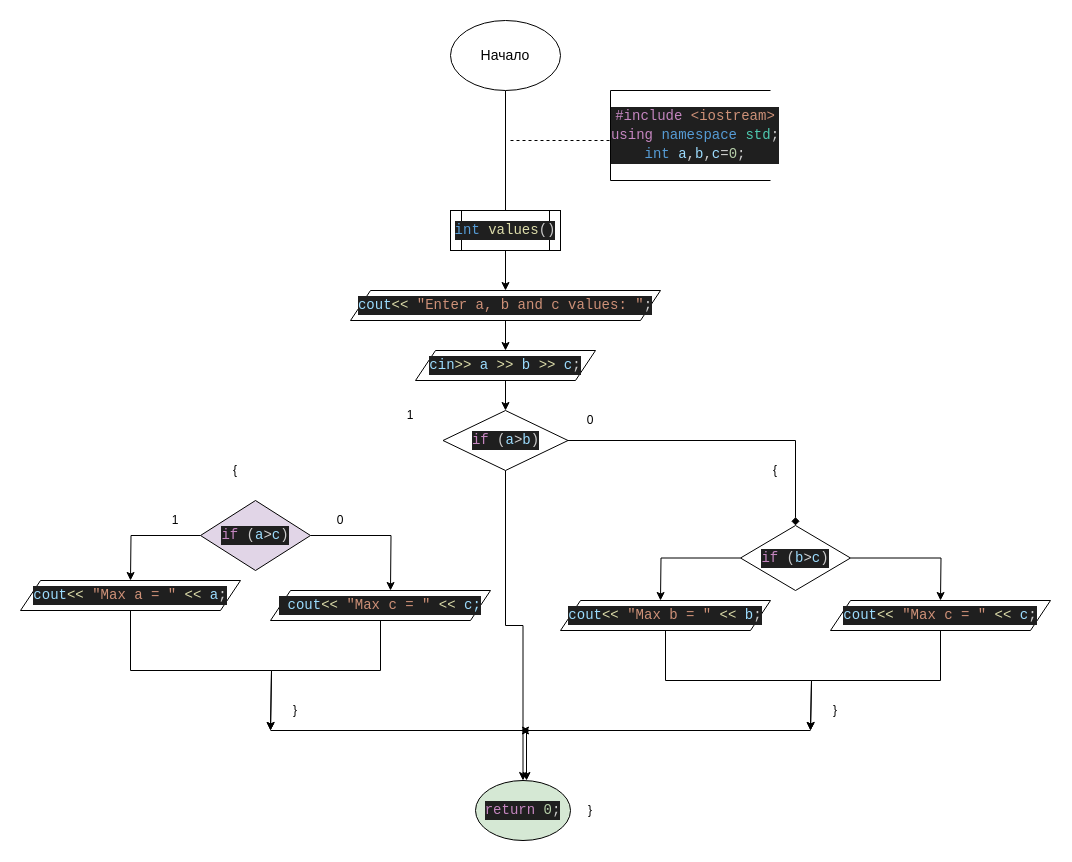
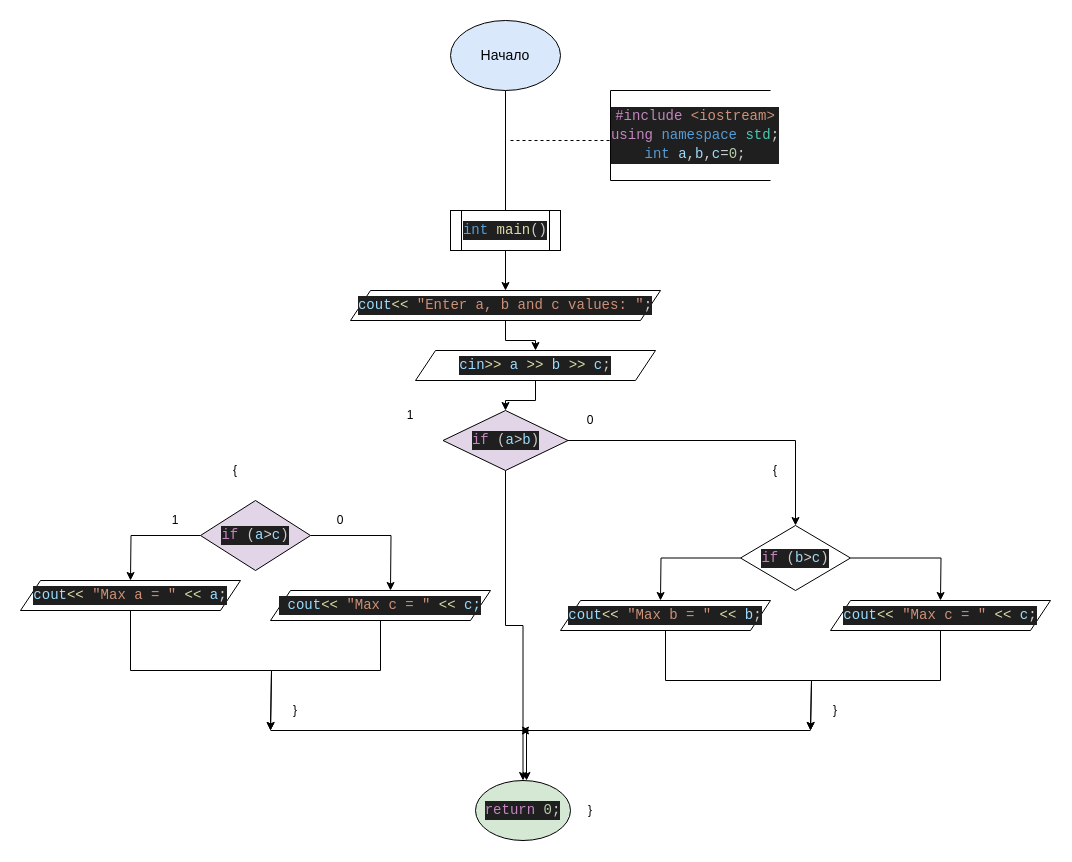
  <mxCell id="0" />
  <mxCell id="1" parent="0" />
  <mxCell id="2" value="" style="endArrow=none;html=1;rounded=0;entryX=0.5;entryY=1;entryDx=0;entryDy=0;" parent="1" edge="1"><mxGeometry width="50" height="50" relative="1" as="geometry"><mxPoint x="505" y="210" as="sourcePoint" /><mxPoint x="505" y="90" as="targetPoint" /></mxGeometry></mxCell>
  <mxCell id="3" value="" style="endArrow=none;dashed=1;html=1;rounded=0;" parent="1" edge="1"><mxGeometry width="50" height="50" relative="1" as="geometry"><mxPoint x="510" y="140" as="sourcePoint" /><mxPoint x="610" y="140" as="targetPoint" /></mxGeometry></mxCell>
  <mxCell id="4" value="" style="endArrow=none;html=1;rounded=0;" parent="1" edge="1"><mxGeometry width="50" height="50" relative="1" as="geometry"><mxPoint x="770" y="180" as="sourcePoint" /><mxPoint x="610" y="180" as="targetPoint" /></mxGeometry></mxCell>
  <mxCell id="5" value="" style="endArrow=none;html=1;rounded=0;" parent="1" edge="1"><mxGeometry width="50" height="50" relative="1" as="geometry"><mxPoint x="770" y="90" as="sourcePoint" /><mxPoint x="610" y="90" as="targetPoint" /></mxGeometry></mxCell>
  <mxCell id="6" value="" style="endArrow=none;html=1;rounded=0;" parent="1" edge="1"><mxGeometry width="50" height="50" relative="1" as="geometry"><mxPoint x="610" y="180" as="sourcePoint" /><mxPoint x="610" y="90" as="targetPoint" /></mxGeometry></mxCell>
  <mxCell id="7" value="&lt;div style=&quot;color: rgb(204, 204, 204); background-color: rgb(31, 31, 31); font-family: Consolas, &amp;quot;Courier New&amp;quot;, monospace; font-size: 14px; line-height: 19px; white-space: pre;&quot;&gt;&lt;div style=&quot;line-height: 19px;&quot;&gt;&lt;div style=&quot;line-height: 19px;&quot;&gt;&lt;div&gt;&lt;span style=&quot;color: #c586c0;&quot;&gt;#include&lt;/span&gt;&lt;span style=&quot;color: #569cd6;&quot;&gt; &lt;/span&gt;&lt;span style=&quot;color: #ce9178;&quot;&gt;&amp;lt;iostream&amp;gt;&lt;/span&gt;&lt;/div&gt;&lt;div&gt;&lt;span style=&quot;color: #c586c0;&quot;&gt;using&lt;/span&gt; &lt;span style=&quot;color: #569cd6;&quot;&gt;namespace&lt;/span&gt; &lt;span style=&quot;color: #4ec9b0;&quot;&gt;std&lt;/span&gt;;&lt;/div&gt;&lt;div&gt;&lt;div style=&quot;line-height: 19px;&quot;&gt;&lt;span style=&quot;color: #569cd6;&quot;&gt;int&lt;/span&gt; &lt;span style=&quot;color: #9cdcfe;&quot;&gt;a&lt;/span&gt;,&lt;span style=&quot;color: #9cdcfe;&quot;&gt;b&lt;/span&gt;,&lt;span style=&quot;color: #9cdcfe;&quot;&gt;c&lt;/span&gt;&lt;span style=&quot;color: #d4d4d4;&quot;&gt;=&lt;/span&gt;&lt;span style=&quot;color: #b5cea8;&quot;&gt;0&lt;/span&gt;;&lt;/div&gt;&lt;/div&gt;&lt;/div&gt;&lt;/div&gt;&lt;/div&gt;" style="text;html=1;align=center;verticalAlign=middle;whiteSpace=wrap;rounded=0;" parent="1" vertex="1"><mxGeometry x="610" y="100" width="170" height="70" as="geometry" /></mxCell>
  <mxCell id="8" style="edgeStyle=orthogonalEdgeStyle;rounded=0;orthogonalLoop=1;jettySize=auto;html=1;entryX=0.5;entryY=0;entryDx=0;entryDy=0;" edge="1" parent="1" source="9" target="12"><mxGeometry relative="1" as="geometry" /></mxCell>
- <mxCell id="9" value="&lt;div style=&quot;color: rgb(204, 204, 204); background-color: rgb(31, 31, 31); font-family: Consolas, &amp;quot;Courier New&amp;quot;, monospace; font-size: 14px; line-height: 19px; white-space: pre;&quot;&gt;&lt;span style=&quot;color: #569cd6;&quot;&gt;int&lt;/span&gt; &lt;span style=&quot;color: #dcdcaa;&quot;&gt;values&lt;/span&gt;()&lt;/div&gt;" style="shape=process;whiteSpace=wrap;html=1;backgroundOutline=1;" parent="1" vertex="1"><mxGeometry x="450" y="210" width="110" height="40" as="geometry" /></mxCell>
- <mxCell id="10" value="&lt;font style=&quot;font-size: 14px;&quot;&gt;Начало&lt;/font&gt;" style="ellipse;whiteSpace=wrap;html=1;" parent="1" vertex="1"><mxGeometry x="450" y="20" width="110" height="70" as="geometry" /></mxCell>
+ <mxCell id="9" value="&lt;div style=&quot;color: rgb(204, 204, 204); background-color: rgb(31, 31, 31); font-family: Consolas, &amp;quot;Courier New&amp;quot;, monospace; font-size: 14px; line-height: 19px; white-space: pre;&quot;&gt;&lt;span style=&quot;color: #569cd6;&quot;&gt;int&lt;/span&gt; &lt;span style=&quot;color: #dcdcaa;&quot;&gt;main&lt;/span&gt;()&lt;/div&gt;" style="shape=process;whiteSpace=wrap;html=1;backgroundOutline=1;" parent="1" vertex="1"><mxGeometry x="450" y="210" width="110" height="40" as="geometry" /></mxCell>
+ <mxCell id="10" value="&lt;font style=&quot;font-size: 14px;&quot;&gt;Начало&lt;/font&gt;" style="ellipse;whiteSpace=wrap;html=1;fillColor=#dae8fc;" parent="1" vertex="1"><mxGeometry x="450" y="20" width="110" height="70" as="geometry" /></mxCell>
  <mxCell id="11" style="edgeStyle=orthogonalEdgeStyle;rounded=0;orthogonalLoop=1;jettySize=auto;html=1;entryX=0.5;entryY=0;entryDx=0;entryDy=0;" edge="1" parent="1" source="12" target="14"><mxGeometry relative="1" as="geometry" /></mxCell>
  <mxCell id="12" value="&lt;div style=&quot;color: rgb(204, 204, 204); background-color: rgb(31, 31, 31); font-family: Consolas, &amp;quot;Courier New&amp;quot;, monospace; font-size: 14px; line-height: 19px; white-space: pre;&quot;&gt;&lt;span style=&quot;color: #9cdcfe;&quot;&gt;cout&lt;/span&gt;&lt;span style=&quot;color: #dcdcaa;&quot;&gt;&amp;lt;&amp;lt;&lt;/span&gt; &lt;span style=&quot;color: #ce9178;&quot;&gt;&quot;Enter a, b and c values: &quot;&lt;/span&gt;;&lt;/div&gt;" style="shape=parallelogram;perimeter=parallelogramPerimeter;whiteSpace=wrap;html=1;fixedSize=1;" vertex="1" parent="1"><mxGeometry x="350" y="290" width="310" height="30" as="geometry" /></mxCell>
  <mxCell id="13" style="edgeStyle=orthogonalEdgeStyle;rounded=0;orthogonalLoop=1;jettySize=auto;html=1;" edge="1" parent="1" source="14" target="17"><mxGeometry relative="1" as="geometry" /></mxCell>
- <mxCell id="14" value="&lt;div style=&quot;color: rgb(204, 204, 204); background-color: rgb(31, 31, 31); font-family: Consolas, &amp;quot;Courier New&amp;quot;, monospace; font-size: 14px; line-height: 19px; white-space: pre;&quot;&gt;&lt;span style=&quot;color: #9cdcfe;&quot;&gt;cin&lt;/span&gt;&lt;span style=&quot;color: #dcdcaa;&quot;&gt;&amp;gt;&amp;gt;&lt;/span&gt; &lt;span style=&quot;color: #9cdcfe;&quot;&gt;a&lt;/span&gt; &lt;span style=&quot;color: #dcdcaa;&quot;&gt;&amp;gt;&amp;gt;&lt;/span&gt; &lt;span style=&quot;color: #9cdcfe;&quot;&gt;b&lt;/span&gt; &lt;span style=&quot;color: #dcdcaa;&quot;&gt;&amp;gt;&amp;gt;&lt;/span&gt; &lt;span style=&quot;color: #9cdcfe;&quot;&gt;c&lt;/span&gt;;&lt;/div&gt;" style="shape=parallelogram;perimeter=parallelogramPerimeter;whiteSpace=wrap;html=1;fixedSize=1;" vertex="1" parent="1"><mxGeometry x="415" y="350" width="180" height="30" as="geometry" /></mxCell>
+ <mxCell id="14" value="&lt;div style=&quot;color: rgb(204, 204, 204); background-color: rgb(31, 31, 31); font-family: Consolas, &amp;quot;Courier New&amp;quot;, monospace; font-size: 14px; line-height: 19px; white-space: pre;&quot;&gt;&lt;span style=&quot;color: #9cdcfe;&quot;&gt;cin&lt;/span&gt;&lt;span style=&quot;color: #dcdcaa;&quot;&gt;&amp;gt;&amp;gt;&lt;/span&gt; &lt;span style=&quot;color: #9cdcfe;&quot;&gt;a&lt;/span&gt; &lt;span style=&quot;color: #dcdcaa;&quot;&gt;&amp;gt;&amp;gt;&lt;/span&gt; &lt;span style=&quot;color: #9cdcfe;&quot;&gt;b&lt;/span&gt; &lt;span style=&quot;color: #dcdcaa;&quot;&gt;&amp;gt;&amp;gt;&lt;/span&gt; &lt;span style=&quot;color: #9cdcfe;&quot;&gt;c&lt;/span&gt;;&lt;/div&gt;" style="shape=parallelogram;perimeter=parallelogramPerimeter;whiteSpace=wrap;html=1;fixedSize=1;" vertex="1" parent="1"><mxGeometry x="415" y="350" width="240" height="30" as="geometry" /></mxCell>
  <mxCell id="15" style="edgeStyle=orthogonalEdgeStyle;rounded=0;orthogonalLoop=1;jettySize=auto;html=1;" edge="1" parent="1" source="17" target="41"><mxGeometry relative="1" as="geometry" /></mxCell>
- <mxCell id="16" style="edgeStyle=orthogonalEdgeStyle;rounded=0;orthogonalLoop=1;jettySize=auto;html=1;entryX=0.5;entryY=0;entryDx=0;entryDy=0;endArrow=diamond;" edge="1" parent="1" source="17" target="20"><mxGeometry relative="1" as="geometry" /></mxCell>
- <mxCell id="17" value="&lt;div style=&quot;color: rgb(204, 204, 204); background-color: rgb(31, 31, 31); font-family: Consolas, &amp;quot;Courier New&amp;quot;, monospace; font-size: 14px; line-height: 19px; white-space: pre;&quot;&gt;&lt;span style=&quot;color: #c586c0;&quot;&gt;if&lt;/span&gt; (&lt;span style=&quot;color: #9cdcfe;&quot;&gt;a&lt;/span&gt;&lt;span style=&quot;color: #d4d4d4;&quot;&gt;&amp;gt;&lt;/span&gt;&lt;span style=&quot;color: #9cdcfe;&quot;&gt;b&lt;/span&gt;)&lt;/div&gt;" style="rhombus;whiteSpace=wrap;html=1;" vertex="1" parent="1"><mxGeometry x="442.5" y="410" width="125" height="60" as="geometry" /></mxCell>
+ <mxCell id="16" style="edgeStyle=orthogonalEdgeStyle;rounded=0;orthogonalLoop=1;jettySize=auto;html=1;entryX=0.5;entryY=0;entryDx=0;entryDy=0;" edge="1" parent="1" source="17" target="20"><mxGeometry relative="1" as="geometry" /></mxCell>
+ <mxCell id="17" value="&lt;div style=&quot;color: rgb(204, 204, 204); background-color: rgb(31, 31, 31); font-family: Consolas, &amp;quot;Courier New&amp;quot;, monospace; font-size: 14px; line-height: 19px; white-space: pre;&quot;&gt;&lt;span style=&quot;color: #c586c0;&quot;&gt;if&lt;/span&gt; (&lt;span style=&quot;color: #9cdcfe;&quot;&gt;a&lt;/span&gt;&lt;span style=&quot;color: #d4d4d4;&quot;&gt;&amp;gt;&lt;/span&gt;&lt;span style=&quot;color: #9cdcfe;&quot;&gt;b&lt;/span&gt;)&lt;/div&gt;" style="rhombus;whiteSpace=wrap;html=1;fillColor=#e1d5e7;" vertex="1" parent="1"><mxGeometry x="442.5" y="410" width="125" height="60" as="geometry" /></mxCell>
  <mxCell id="18" style="edgeStyle=orthogonalEdgeStyle;rounded=0;orthogonalLoop=1;jettySize=auto;html=1;" edge="1" parent="1" source="20"><mxGeometry relative="1" as="geometry"><mxPoint x="940" y="600" as="targetPoint" /></mxGeometry></mxCell>
  <mxCell id="19" style="edgeStyle=orthogonalEdgeStyle;rounded=0;orthogonalLoop=1;jettySize=auto;html=1;" edge="1" parent="1" source="20"><mxGeometry relative="1" as="geometry"><mxPoint x="660" y="600" as="targetPoint" /></mxGeometry></mxCell>
  <mxCell id="20" value="&lt;div style=&quot;color: rgb(204, 204, 204); background-color: rgb(31, 31, 31); font-family: Consolas, &amp;quot;Courier New&amp;quot;, monospace; font-size: 14px; line-height: 19px; white-space: pre;&quot;&gt;&lt;span style=&quot;color: #c586c0;&quot;&gt;if&lt;/span&gt; (&lt;span style=&quot;color: #9cdcfe;&quot;&gt;b&lt;/span&gt;&lt;span style=&quot;color: #d4d4d4;&quot;&gt;&amp;gt;&lt;/span&gt;&lt;span style=&quot;color: #9cdcfe;&quot;&gt;c&lt;/span&gt;)&lt;/div&gt;" style="rhombus;whiteSpace=wrap;html=1;" vertex="1" parent="1"><mxGeometry x="740" y="525" width="110" height="65" as="geometry" /></mxCell>
  <mxCell id="21" style="edgeStyle=orthogonalEdgeStyle;rounded=0;orthogonalLoop=1;jettySize=auto;html=1;" edge="1" parent="1" source="23"><mxGeometry relative="1" as="geometry"><mxPoint y="580" as="targetPoint" x="130" /></mxGeometry></mxCell>
  <mxCell id="22" style="edgeStyle=orthogonalEdgeStyle;rounded=0;orthogonalLoop=1;jettySize=auto;html=1;" edge="1" parent="1" source="23"><mxGeometry relative="1" as="geometry"><mxPoint x="390" y="590" as="targetPoint" /></mxGeometry></mxCell>
  <mxCell id="23" value="&lt;div style=&quot;color: rgb(204, 204, 204); background-color: rgb(31, 31, 31); font-family: Consolas, &amp;quot;Courier New&amp;quot;, monospace; font-size: 14px; line-height: 19px; white-space: pre;&quot;&gt;&lt;span style=&quot;color: #c586c0;&quot;&gt;if&lt;/span&gt; (&lt;span style=&quot;color: #9cdcfe;&quot;&gt;a&lt;/span&gt;&lt;span style=&quot;color: #d4d4d4;&quot;&gt;&amp;gt;&lt;/span&gt;&lt;span style=&quot;color: #9cdcfe;&quot;&gt;c&lt;/span&gt;)&lt;/div&gt;" style="rhombus;whiteSpace=wrap;html=1;fillColor=#e1d5e7;" vertex="1" parent="1"><mxGeometry x="200" y="500" width="110" height="70" as="geometry" /></mxCell>
  <mxCell id="24" value="1" style="text;html=1;align=center;verticalAlign=middle;whiteSpace=wrap;rounded=0;" vertex="1" parent="1"><mxGeometry x="390" y="400" width="40" height="30" as="geometry" /></mxCell>
  <mxCell id="25" value="0" style="text;html=1;align=center;verticalAlign=middle;whiteSpace=wrap;rounded=0;" vertex="1" parent="1"><mxGeometry x="570" y="410" width="40" height="20" as="geometry" /></mxCell>
  <mxCell id="26" value="{" style="text;html=1;align=center;verticalAlign=middle;whiteSpace=wrap;rounded=0;" vertex="1" parent="1"><mxGeometry x="220" y="460" width="30" height="20" as="geometry" /></mxCell>
  <mxCell id="27" value="{" style="text;html=1;align=center;verticalAlign=middle;whiteSpace=wrap;rounded=0;" vertex="1" parent="1"><mxGeometry x="760" y="460" width="30" height="20" as="geometry" /></mxCell>
  <mxCell id="28" style="edgeStyle=orthogonalEdgeStyle;rounded=0;orthogonalLoop=1;jettySize=auto;html=1;" edge="1" parent="1" source="29"><mxGeometry relative="1" as="geometry"><mxPoint x="270" y="730" as="targetPoint" /><Array as="points"><mxPoint x="380" y="670" /><mxPoint x="271" y="670" /></Array></mxGeometry></mxCell>
  <mxCell id="29" value="&lt;div style=&quot;color: rgb(204, 204, 204); background-color: rgb(31, 31, 31); font-family: Consolas, &amp;quot;Courier New&amp;quot;, monospace; font-size: 14px; line-height: 19px; white-space: pre;&quot;&gt;&lt;div&gt;&amp;nbsp;&lt;span style=&quot;color: #9cdcfe;&quot;&gt;cout&lt;/span&gt;&lt;span style=&quot;color: #dcdcaa;&quot;&gt;&amp;lt;&amp;lt;&lt;/span&gt; &lt;span style=&quot;color: #ce9178;&quot;&gt;&quot;Max c = &quot;&lt;/span&gt; &lt;span style=&quot;color: #dcdcaa;&quot;&gt;&amp;lt;&amp;lt;&lt;/span&gt; &lt;span style=&quot;color: #9cdcfe;&quot;&gt;c;&lt;/span&gt;&lt;/div&gt;&lt;/div&gt;" style="shape=parallelogram;perimeter=parallelogramPerimeter;whiteSpace=wrap;html=1;fixedSize=1;" vertex="1" parent="1"><mxGeometry x="270" y="590" width="220" height="30" as="geometry" /></mxCell>
  <mxCell id="30" style="edgeStyle=orthogonalEdgeStyle;rounded=0;orthogonalLoop=1;jettySize=auto;html=1;" edge="1" parent="1" source="31"><mxGeometry relative="1" as="geometry"><mxPoint x="270" y="730" as="targetPoint" /><Array as="points"><mxPoint y="670" x="130" /><mxPoint x="271" y="670" /></Array></mxGeometry></mxCell>
  <mxCell id="31" value="&lt;div style=&quot;color: rgb(204, 204, 204); background-color: rgb(31, 31, 31); font-family: Consolas, &amp;quot;Courier New&amp;quot;, monospace; font-size: 14px; line-height: 19px; white-space: pre;&quot;&gt;&lt;span style=&quot;color: #9cdcfe;&quot;&gt;cout&lt;/span&gt;&lt;span style=&quot;color: #dcdcaa;&quot;&gt;&amp;lt;&amp;lt;&lt;/span&gt; &lt;span style=&quot;color: #ce9178;&quot;&gt;&quot;Max a = &quot;&lt;/span&gt; &lt;span style=&quot;color: #dcdcaa;&quot;&gt;&amp;lt;&amp;lt;&lt;/span&gt; &lt;span style=&quot;color: #9cdcfe;&quot;&gt;a&lt;/span&gt;;&lt;/div&gt;" style="shape=parallelogram;perimeter=parallelogramPerimeter;whiteSpace=wrap;html=1;fixedSize=1;" vertex="1" parent="1"><mxGeometry x="20" y="580" width="220" height="30" as="geometry" /></mxCell>
  <mxCell id="32" value="1" style="text;html=1;align=center;verticalAlign=middle;whiteSpace=wrap;rounded=0;" vertex="1" parent="1"><mxGeometry x="160" y="510" width="30" height="20" as="geometry" /></mxCell>
  <mxCell id="33" value="0" style="text;html=1;align=center;verticalAlign=middle;whiteSpace=wrap;rounded=0;" vertex="1" parent="1"><mxGeometry x="320" y="510" width="40" height="20" as="geometry" /></mxCell>
  <mxCell id="34" style="edgeStyle=orthogonalEdgeStyle;rounded=0;orthogonalLoop=1;jettySize=auto;html=1;" edge="1" parent="1" source="35"><mxGeometry relative="1" as="geometry"><mxPoint x="810" y="730" as="targetPoint" /><Array as="points"><mxPoint x="940" y="680" /><mxPoint x="811" y="680" /></Array></mxGeometry></mxCell>
  <mxCell id="35" value="&lt;div style=&quot;color: rgb(204, 204, 204); background-color: rgb(31, 31, 31); font-family: Consolas, &amp;quot;Courier New&amp;quot;, monospace; font-size: 14px; line-height: 19px; white-space: pre;&quot;&gt;&lt;span style=&quot;color: #9cdcfe;&quot;&gt;cout&lt;/span&gt;&lt;span style=&quot;color: #dcdcaa;&quot;&gt;&amp;lt;&amp;lt;&lt;/span&gt; &lt;span style=&quot;color: #ce9178;&quot;&gt;&quot;Max c = &quot;&lt;/span&gt; &lt;span style=&quot;color: #dcdcaa;&quot;&gt;&amp;lt;&amp;lt;&lt;/span&gt; &lt;span style=&quot;color: #9cdcfe;&quot;&gt;c&lt;/span&gt;;&lt;/div&gt;" style="shape=parallelogram;perimeter=parallelogramPerimeter;whiteSpace=wrap;html=1;fixedSize=1;" vertex="1" parent="1"><mxGeometry x="830" y="600" width="220" height="30" as="geometry" /></mxCell>
  <mxCell id="36" style="edgeStyle=orthogonalEdgeStyle;rounded=0;orthogonalLoop=1;jettySize=auto;html=1;" edge="1" parent="1" source="37"><mxGeometry relative="1" as="geometry"><mxPoint x="810" y="730" as="targetPoint" /><Array as="points"><mxPoint x="665" y="680" /><mxPoint x="811" y="680" /></Array></mxGeometry></mxCell>
  <mxCell id="37" value="&lt;div style=&quot;color: rgb(204, 204, 204); background-color: rgb(31, 31, 31); font-family: Consolas, &amp;quot;Courier New&amp;quot;, monospace; font-size: 14px; line-height: 19px; white-space: pre;&quot;&gt;&lt;span style=&quot;color: #9cdcfe;&quot;&gt;cout&lt;/span&gt;&lt;span style=&quot;color: #dcdcaa;&quot;&gt;&amp;lt;&amp;lt;&lt;/span&gt; &lt;span style=&quot;color: #ce9178;&quot;&gt;&quot;Max b = &quot;&lt;/span&gt; &lt;span style=&quot;color: #dcdcaa;&quot;&gt;&amp;lt;&amp;lt;&lt;/span&gt; &lt;span style=&quot;color: #9cdcfe;&quot;&gt;b&lt;/span&gt;;&lt;/div&gt;" style="shape=parallelogram;perimeter=parallelogramPerimeter;whiteSpace=wrap;html=1;fixedSize=1;" vertex="1" parent="1"><mxGeometry x="560" y="600" width="210" height="30" as="geometry" /></mxCell>
  <mxCell id="38" value="" style="endArrow=classic;html=1;rounded=0;" edge="1" parent="1"><mxGeometry width="50" height="50" relative="1" as="geometry"><mxPoint x="270" y="730" as="sourcePoint" /><mxPoint x="530" y="730" as="targetPoint" /></mxGeometry></mxCell>
  <mxCell id="39" value="" style="endArrow=classic;html=1;rounded=0;" edge="1" parent="1"><mxGeometry width="50" height="50" relative="1" as="geometry"><mxPoint x="810" y="730" as="sourcePoint" /><mxPoint x="520" y="730" as="targetPoint" /></mxGeometry></mxCell>
  <mxCell id="40" value="" style="endArrow=classic;html=1;rounded=0;" edge="1" parent="1"><mxGeometry width="50" height="50" relative="1" as="geometry"><mxPoint x="526" y="730" as="sourcePoint" /><mxPoint x="526" y="780" as="targetPoint" /></mxGeometry></mxCell>
  <mxCell id="41" value="&lt;div style=&quot;color: rgb(204, 204, 204); background-color: rgb(31, 31, 31); font-family: Consolas, &amp;quot;Courier New&amp;quot;, monospace; font-size: 14px; line-height: 19px; white-space: pre;&quot;&gt;&lt;span style=&quot;color: #c586c0;&quot;&gt;return&lt;/span&gt; &lt;span style=&quot;color: #b5cea8;&quot;&gt;0&lt;/span&gt;;&lt;/div&gt;" style="ellipse;whiteSpace=wrap;html=1;fillColor=#d5e8d4;" vertex="1" parent="1"><mxGeometry x="475" y="780" width="95" height="60" as="geometry" /></mxCell>
  <mxCell id="42" value="}" style="text;html=1;align=center;verticalAlign=middle;whiteSpace=wrap;rounded=0;" vertex="1" parent="1"><mxGeometry x="575" y="800" width="30" height="20" as="geometry" /></mxCell>
  <mxCell id="43" value="}" style="text;html=1;align=center;verticalAlign=middle;whiteSpace=wrap;rounded=0;" vertex="1" parent="1"><mxGeometry x="820" y="700" width="30" height="20" as="geometry" /></mxCell>
  <mxCell id="44" value="}" style="text;html=1;align=center;verticalAlign=middle;whiteSpace=wrap;rounded=0;" vertex="1" parent="1"><mxGeometry x="280" y="700" width="30" height="20" as="geometry" /></mxCell>
